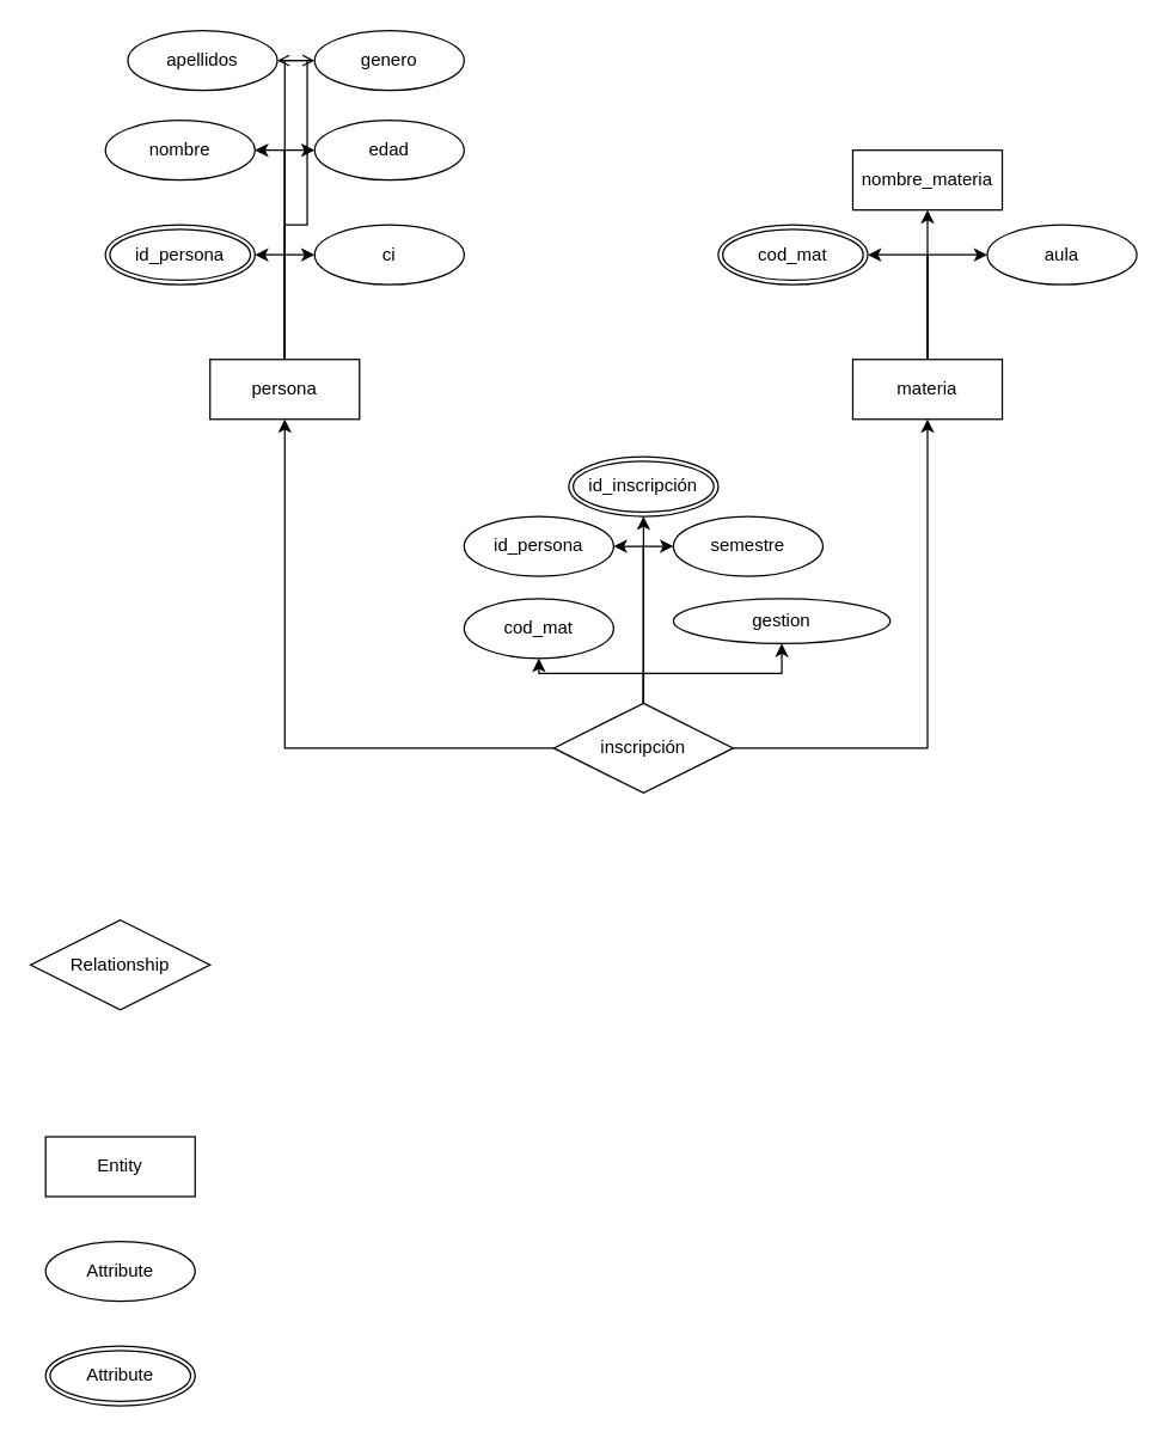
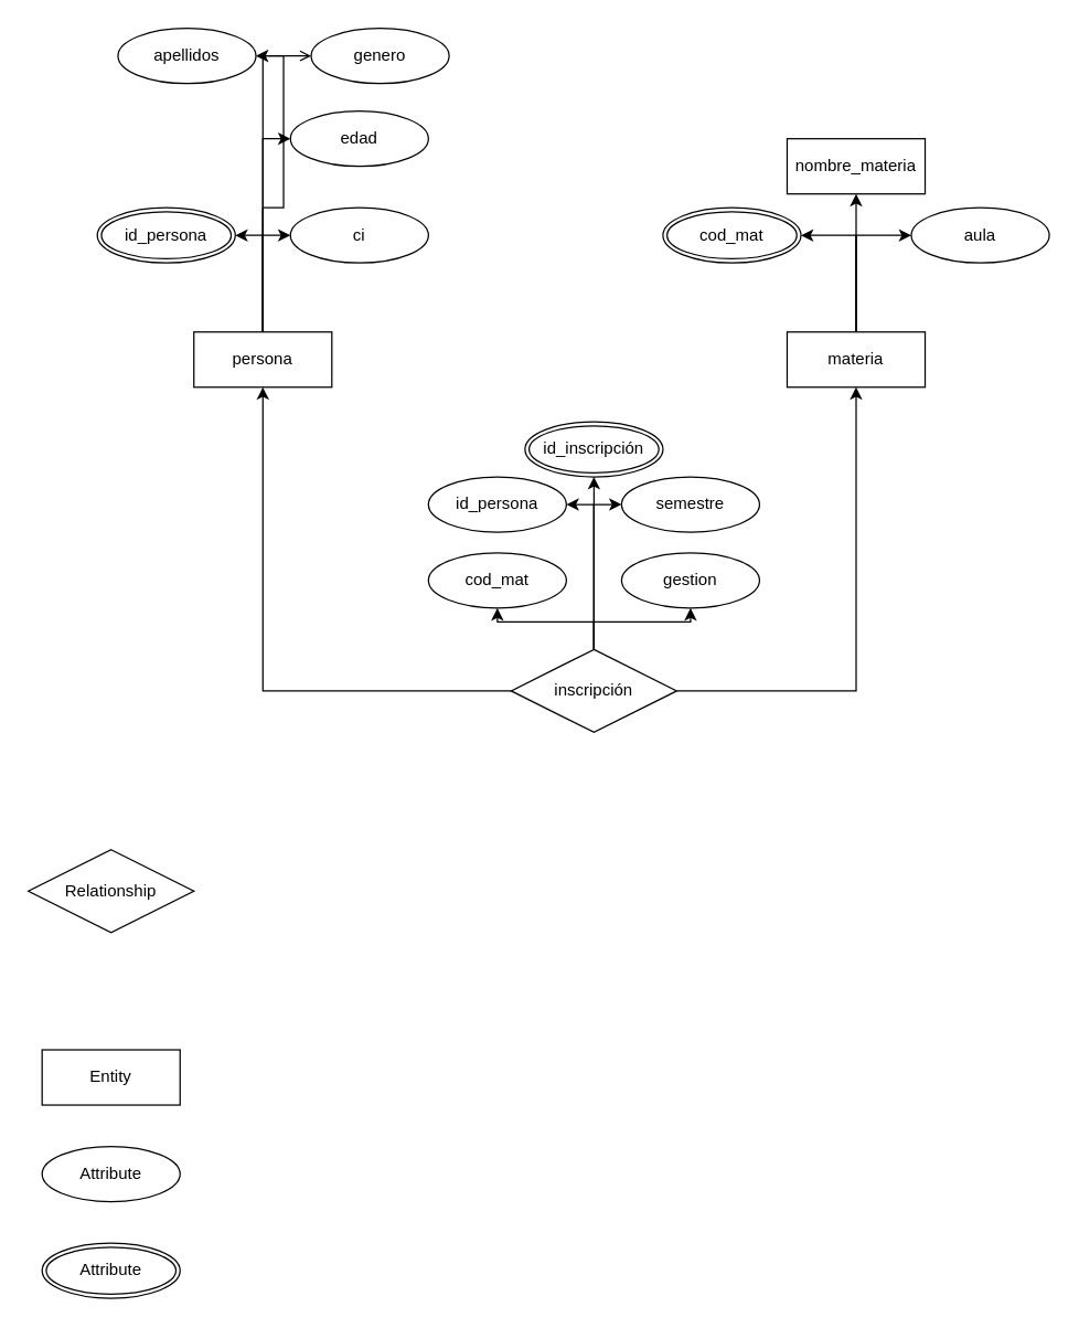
  <mxCell id="0" />
  <mxCell id="1" parent="0" />
  <mxCell id="2" style="edgeStyle=orthogonalEdgeStyle;rounded=0;orthogonalLoop=1;jettySize=auto;html=1;exitX=0;exitY=0.5;exitDx=0;exitDy=0;entryX=0.5;entryY=1;entryDx=0;entryDy=0;" edge="1" parent="1" source="9" target="16"><mxGeometry relative="1" as="geometry" /></mxCell>
  <mxCell id="3" style="edgeStyle=orthogonalEdgeStyle;rounded=0;orthogonalLoop=1;jettySize=auto;html=1;exitX=1;exitY=0.5;exitDx=0;exitDy=0;entryX=0.5;entryY=1;entryDx=0;entryDy=0;" edge="1" parent="1" source="9" target="20"><mxGeometry relative="1" as="geometry" /></mxCell>
  <mxCell id="4" style="edgeStyle=orthogonalEdgeStyle;rounded=0;orthogonalLoop=1;jettySize=auto;html=1;exitX=0.5;exitY=0;exitDx=0;exitDy=0;entryX=0.5;entryY=1;entryDx=0;entryDy=0;" edge="1" parent="1" source="9" target="34"><mxGeometry relative="1" as="geometry" /></mxCell>
  <mxCell id="5" style="edgeStyle=orthogonalEdgeStyle;rounded=0;orthogonalLoop=1;jettySize=auto;html=1;exitX=0.5;exitY=0;exitDx=0;exitDy=0;entryX=0.5;entryY=1;entryDx=0;entryDy=0;" edge="1" parent="1" source="9" target="33"><mxGeometry relative="1" as="geometry" /></mxCell>
  <mxCell id="6" style="edgeStyle=orthogonalEdgeStyle;rounded=0;orthogonalLoop=1;jettySize=auto;html=1;exitX=0.5;exitY=0;exitDx=0;exitDy=0;entryX=1;entryY=0.5;entryDx=0;entryDy=0;" edge="1" parent="1" source="9" target="31"><mxGeometry relative="1" as="geometry" /></mxCell>
  <mxCell id="7" style="edgeStyle=orthogonalEdgeStyle;rounded=0;orthogonalLoop=1;jettySize=auto;html=1;exitX=0.5;exitY=0;exitDx=0;exitDy=0;entryX=0;entryY=0.5;entryDx=0;entryDy=0;" edge="1" parent="1" source="9" target="32"><mxGeometry relative="1" as="geometry" /></mxCell>
  <mxCell id="8" style="edgeStyle=orthogonalEdgeStyle;rounded=0;orthogonalLoop=1;jettySize=auto;html=1;exitX=0.5;exitY=0;exitDx=0;exitDy=0;entryX=0.5;entryY=1;entryDx=0;entryDy=0;" edge="1" parent="1" source="9" target="30"><mxGeometry relative="1" as="geometry" /></mxCell>
  <mxCell id="9" value="inscripción" style="shape=rhombus;perimeter=rhombusPerimeter;whiteSpace=wrap;html=1;align=center;" vertex="1" parent="1"><mxGeometry x="370" y="470" width="120" height="60" as="geometry" /></mxCell>
  <mxCell id="10" style="edgeStyle=orthogonalEdgeStyle;rounded=0;orthogonalLoop=1;jettySize=auto;html=1;exitX=0.5;exitY=0;exitDx=0;exitDy=0;entryX=1;entryY=0.5;entryDx=0;entryDy=0;" edge="1" parent="1" source="16" target="21"><mxGeometry relative="1" as="geometry" /></mxCell>
  <mxCell id="11" style="edgeStyle=orthogonalEdgeStyle;rounded=0;orthogonalLoop=1;jettySize=auto;html=1;exitX=0.5;exitY=0;exitDx=0;exitDy=0;entryX=0;entryY=0.5;entryDx=0;entryDy=0;" edge="1" parent="1" source="16" target="24"><mxGeometry relative="1" as="geometry" /></mxCell>
- <mxCell id="12" style="edgeStyle=orthogonalEdgeStyle;rounded=0;orthogonalLoop=1;jettySize=auto;html=1;exitX=0.5;exitY=0;exitDx=0;exitDy=0;entryX=1;entryY=0.5;entryDx=0;entryDy=0;" edge="1" parent="1" source="16" target="23"><mxGeometry relative="1" as="geometry" /></mxCell>
  <mxCell id="13" style="edgeStyle=orthogonalEdgeStyle;rounded=0;orthogonalLoop=1;jettySize=auto;html=1;exitX=0.5;exitY=0;exitDx=0;exitDy=0;entryX=0;entryY=0.5;entryDx=0;entryDy=0;" edge="1" parent="1" source="16" target="22"><mxGeometry relative="1" as="geometry" /></mxCell>
- <mxCell id="14" style="edgeStyle=orthogonalEdgeStyle;rounded=0;orthogonalLoop=1;jettySize=auto;html=1;exitX=0.5;exitY=0;exitDx=0;exitDy=0;entryX=1;entryY=0.5;entryDx=0;entryDy=0;endArrow=open;" edge="1" parent="1" source="16" target="26"><mxGeometry relative="1" as="geometry" /></mxCell>
+ <mxCell id="14" style="edgeStyle=orthogonalEdgeStyle;rounded=0;orthogonalLoop=1;jettySize=auto;html=1;exitX=0.5;exitY=0;exitDx=0;exitDy=0;entryX=1;entryY=0.5;entryDx=0;entryDy=0;" edge="1" parent="1" source="16" target="26"><mxGeometry relative="1" as="geometry" /></mxCell>
  <mxCell id="15" style="edgeStyle=orthogonalEdgeStyle;rounded=0;orthogonalLoop=1;jettySize=auto;html=1;exitX=0.5;exitY=0;exitDx=0;exitDy=0;entryX=0;entryY=0.5;entryDx=0;entryDy=0;endArrow=open;" edge="1" parent="1" source="16" target="25"><mxGeometry relative="1" as="geometry" /></mxCell>
  <mxCell id="16" value="persona" style="whiteSpace=wrap;html=1;align=center;" vertex="1" parent="1"><mxGeometry x="140" y="240" width="100" height="40" as="geometry" /></mxCell>
  <mxCell id="17" style="edgeStyle=orthogonalEdgeStyle;rounded=0;orthogonalLoop=1;jettySize=auto;html=1;exitX=0.5;exitY=0;exitDx=0;exitDy=0;entryX=1;entryY=0.5;entryDx=0;entryDy=0;" edge="1" parent="1" source="20" target="27"><mxGeometry relative="1" as="geometry" /></mxCell>
  <mxCell id="18" style="edgeStyle=orthogonalEdgeStyle;rounded=0;orthogonalLoop=1;jettySize=auto;html=1;exitX=0.5;exitY=0;exitDx=0;exitDy=0;entryX=0;entryY=0.5;entryDx=0;entryDy=0;" edge="1" parent="1" source="20" target="28"><mxGeometry relative="1" as="geometry" /></mxCell>
  <mxCell id="19" style="edgeStyle=orthogonalEdgeStyle;rounded=0;orthogonalLoop=1;jettySize=auto;html=1;exitX=0.5;exitY=0;exitDx=0;exitDy=0;entryX=0.5;entryY=1;entryDx=0;entryDy=0;" edge="1" parent="1" source="20" target="29"><mxGeometry relative="1" as="geometry" /></mxCell>
  <mxCell id="20" value="materia" style="whiteSpace=wrap;html=1;align=center;" vertex="1" parent="1"><mxGeometry x="570" y="240" width="100" height="40" as="geometry" /></mxCell>
  <mxCell id="21" value="id_persona" style="ellipse;shape=doubleEllipse;margin=3;whiteSpace=wrap;html=1;align=center;" vertex="1" parent="1"><mxGeometry x="70" y="150" width="100" height="40" as="geometry" /></mxCell>
  <mxCell id="22" value="edad" style="ellipse;whiteSpace=wrap;html=1;align=center;" vertex="1" parent="1"><mxGeometry x="210" y="80" width="100" height="40" as="geometry" /></mxCell>
- <mxCell id="23" value="nombre" style="ellipse;whiteSpace=wrap;html=1;align=center;" vertex="1" parent="1"><mxGeometry x="70" y="80" width="100" height="40" as="geometry" /></mxCell>
  <mxCell id="24" value="ci" style="ellipse;whiteSpace=wrap;html=1;align=center;" vertex="1" parent="1"><mxGeometry x="210" y="150" width="100" height="40" as="geometry" /></mxCell>
- <mxCell id="25" value="genero" style="ellipse;whiteSpace=wrap;html=1;align=center;" vertex="1" parent="1"><mxGeometry x="210" y="20" width="100" height="40" as="geometry" /></mxCell>
+ <mxCell id="25" value="genero" style="ellipse;whiteSpace=wrap;html=1;align=center;" vertex="1" parent="1"><mxGeometry x="225" y="20" width="100" height="40" as="geometry" /></mxCell>
  <mxCell id="26" value="apellidos" style="ellipse;whiteSpace=wrap;html=1;align=center;" vertex="1" parent="1"><mxGeometry x="85" y="20" width="100" height="40" as="geometry" /></mxCell>
  <mxCell id="27" value="cod_mat" style="ellipse;shape=doubleEllipse;margin=3;whiteSpace=wrap;html=1;align=center;" vertex="1" parent="1"><mxGeometry x="480" y="150" width="100" height="40" as="geometry" /></mxCell>
  <mxCell id="28" value="aula" style="ellipse;whiteSpace=wrap;html=1;align=center;" vertex="1" parent="1"><mxGeometry x="660" y="150" width="100" height="40" as="geometry" /></mxCell>
  <mxCell id="29" value="nombre_materia" style="whiteSpace=wrap;html=1;align=center;rounded=0;" vertex="1" parent="1"><mxGeometry x="570" y="100" width="100" height="40" as="geometry" /></mxCell>
  <mxCell id="30" value="id_inscripción" style="ellipse;shape=doubleEllipse;margin=3;whiteSpace=wrap;html=1;align=center;" vertex="1" parent="1"><mxGeometry x="380" y="305" width="100" height="40" as="geometry" /></mxCell>
  <mxCell id="31" value="id_persona" style="ellipse;whiteSpace=wrap;html=1;align=center;" vertex="1" parent="1"><mxGeometry x="310" y="345" width="100" height="40" as="geometry" /></mxCell>
  <mxCell id="32" value="semestre" style="ellipse;whiteSpace=wrap;html=1;align=center;" vertex="1" parent="1"><mxGeometry x="450" y="345" width="100" height="40" as="geometry" /></mxCell>
- <mxCell id="33" value="gestion" style="ellipse;whiteSpace=wrap;html=1;align=center;" vertex="1" parent="1"><mxGeometry x="450" y="400" width="145" height="30" as="geometry" /></mxCell>
+ <mxCell id="33" value="gestion" style="ellipse;whiteSpace=wrap;html=1;align=center;" vertex="1" parent="1"><mxGeometry x="450" y="400" width="100" height="40" as="geometry" /></mxCell>
  <mxCell id="34" value="cod_mat" style="ellipse;whiteSpace=wrap;html=1;align=center;" vertex="1" parent="1"><mxGeometry x="310" y="400" width="100" height="40" as="geometry" /></mxCell>
  <mxCell id="35" value="Attribute" style="ellipse;whiteSpace=wrap;html=1;align=center;" vertex="1" parent="1"><mxGeometry x="30" y="830" width="100" height="40" as="geometry" /></mxCell>
  <mxCell id="36" value="Attribute" style="ellipse;shape=doubleEllipse;margin=3;whiteSpace=wrap;html=1;align=center;" vertex="1" parent="1"><mxGeometry x="30" y="900" width="100" height="40" as="geometry" /></mxCell>
  <mxCell id="37" value="Entity" style="whiteSpace=wrap;html=1;align=center;" vertex="1" parent="1"><mxGeometry x="30" y="760" width="100" height="40" as="geometry" /></mxCell>
  <mxCell id="38" value="Relationship" style="shape=rhombus;perimeter=rhombusPerimeter;whiteSpace=wrap;html=1;align=center;" vertex="1" parent="1"><mxGeometry x="20" y="615" width="120" height="60" as="geometry" /></mxCell>
